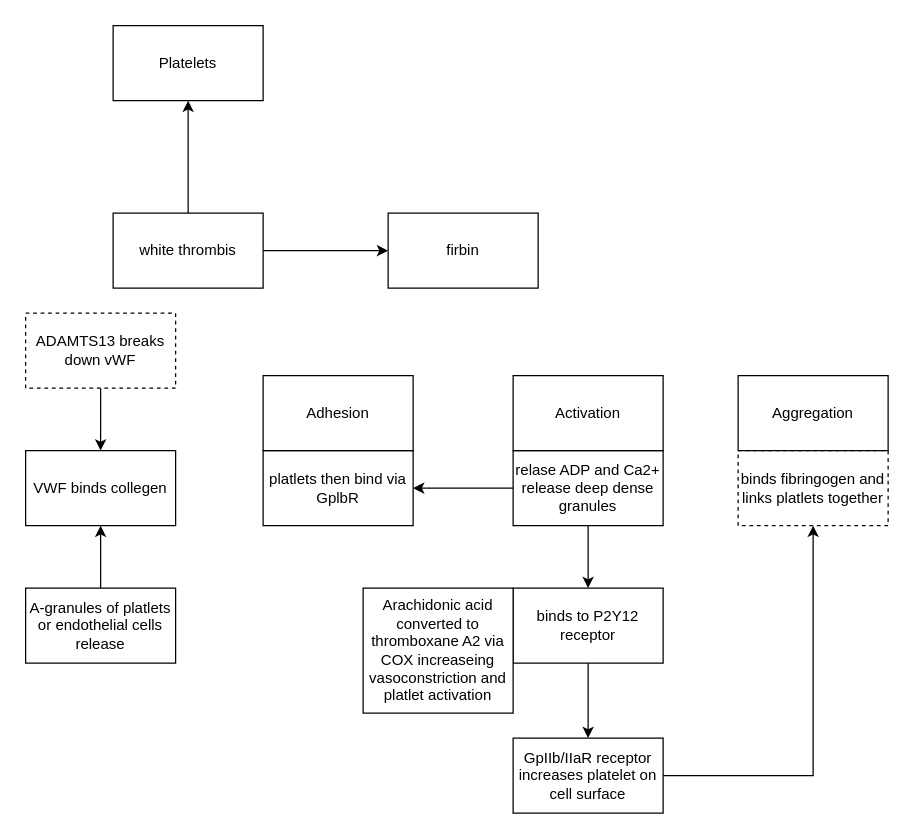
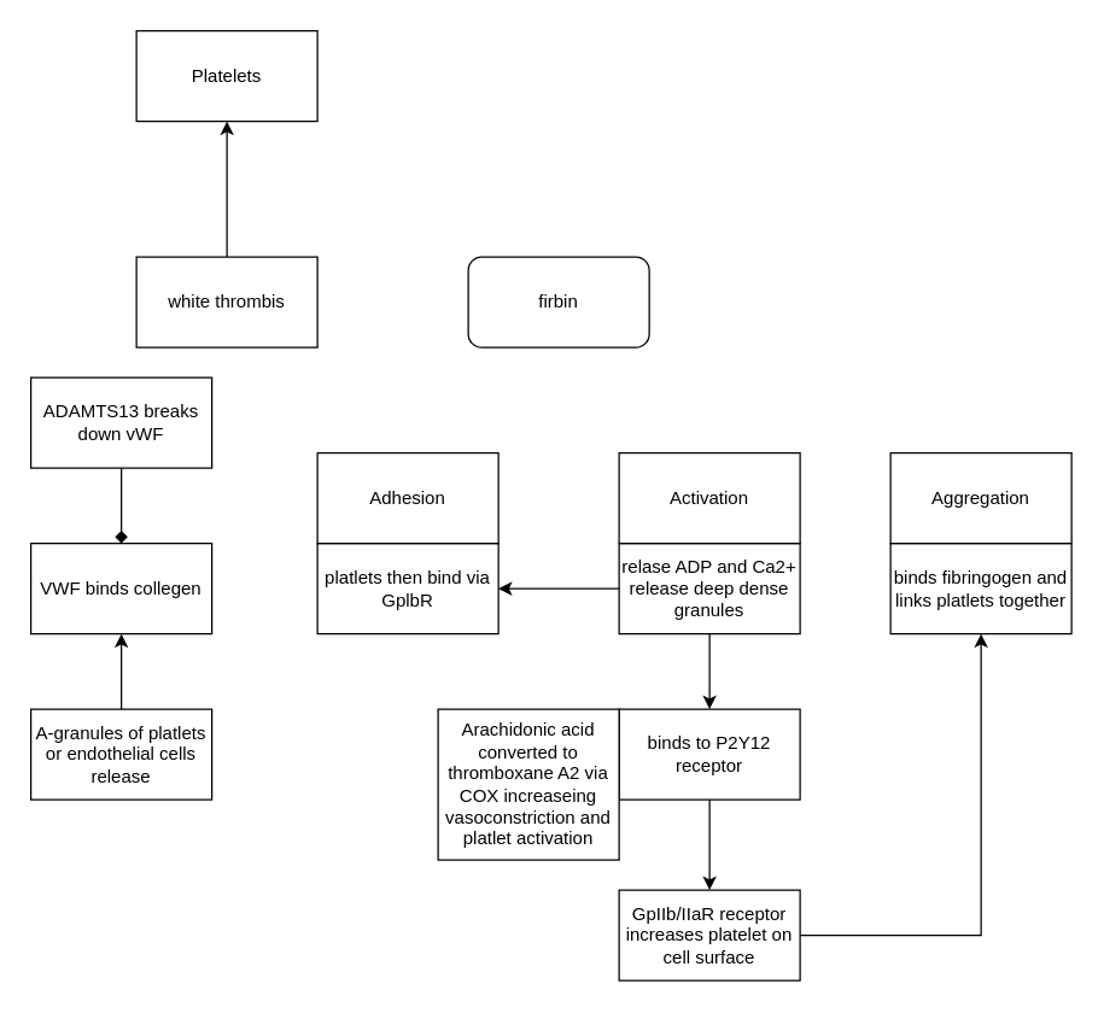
  <mxCell id="0" />
  <mxCell id="1" parent="0" />
  <mxCell id="2" value="Platelets" style="rounded=0;whiteSpace=wrap;html=1;" vertex="1" parent="1"><mxGeometry x="90" y="20" width="120" height="60" as="geometry" /></mxCell>
  <mxCell id="3" value="" style="edgeStyle=orthogonalEdgeStyle;rounded=0;orthogonalLoop=1;jettySize=auto;html=1;" edge="1" parent="1" source="5" target="2"><mxGeometry relative="1" as="geometry" /></mxCell>
- <mxCell id="4" value="" style="edgeStyle=orthogonalEdgeStyle;rounded=0;orthogonalLoop=1;jettySize=auto;html=1;" edge="1" parent="1" source="5" target="6"><mxGeometry relative="1" as="geometry" /></mxCell>
  <mxCell id="5" value="white thrombis" style="rounded=0;whiteSpace=wrap;html=1;" vertex="1" parent="1"><mxGeometry x="90" y="170" width="120" height="60" as="geometry" /></mxCell>
- <mxCell id="6" value="firbin" style="rounded=0;whiteSpace=wrap;html=1;" vertex="1" parent="1"><mxGeometry x="310" y="170" width="120" height="60" as="geometry" /></mxCell>
+ <mxCell id="6" value="firbin" style="whiteSpace=wrap;html=1;rounded=1;" vertex="1" parent="1"><mxGeometry x="310" y="170" width="120" height="60" as="geometry" /></mxCell>
  <mxCell id="7" value="VWF binds collegen" style="rounded=0;whiteSpace=wrap;html=1;" vertex="1" parent="1"><mxGeometry x="20" y="360" width="120" height="60" as="geometry" /></mxCell>
  <mxCell id="8" value="platlets then bind via GplbR" style="rounded=0;whiteSpace=wrap;html=1;" vertex="1" parent="1"><mxGeometry x="210" y="360" width="120" height="60" as="geometry" /></mxCell>
  <mxCell id="9" value="" style="edgeStyle=orthogonalEdgeStyle;rounded=0;orthogonalLoop=1;jettySize=auto;html=1;" edge="1" parent="1" source="10" target="7"><mxGeometry relative="1" as="geometry" /></mxCell>
  <mxCell id="10" value="A-granules of platlets or endothelial cells release" style="rounded=0;whiteSpace=wrap;html=1;" vertex="1" parent="1"><mxGeometry x="20" y="470" width="120" height="60" as="geometry" /></mxCell>
- <mxCell id="11" value="" style="edgeStyle=orthogonalEdgeStyle;rounded=0;orthogonalLoop=1;jettySize=auto;html=1;" edge="1" parent="1" source="12" target="7"><mxGeometry relative="1" as="geometry" /></mxCell>
- <mxCell id="12" value="ADAMTS13 breaks down vWF" style="rounded=0;whiteSpace=wrap;html=1;dashed=1;" vertex="1" parent="1"><mxGeometry x="20" y="250" width="120" height="60" as="geometry" /></mxCell>
+ <mxCell id="11" value="" style="edgeStyle=orthogonalEdgeStyle;rounded=0;orthogonalLoop=1;jettySize=auto;html=1;endArrow=diamond;" edge="1" parent="1" source="12" target="7"><mxGeometry relative="1" as="geometry" /></mxCell>
+ <mxCell id="12" value="ADAMTS13 breaks down vWF" style="rounded=0;whiteSpace=wrap;html=1;" vertex="1" parent="1"><mxGeometry x="20" y="250" width="120" height="60" as="geometry" /></mxCell>
  <mxCell id="13" value="" style="edgeStyle=orthogonalEdgeStyle;rounded=0;orthogonalLoop=1;jettySize=auto;html=1;" edge="1" parent="1" source="15" target="8"><mxGeometry relative="1" as="geometry" /></mxCell>
  <mxCell id="14" value="" style="edgeStyle=orthogonalEdgeStyle;rounded=0;orthogonalLoop=1;jettySize=auto;html=1;" edge="1" parent="1" source="15" target="19"><mxGeometry relative="1" as="geometry" /></mxCell>
  <mxCell id="15" value="relase ADP and Ca2+ release deep dense granules" style="rounded=0;whiteSpace=wrap;html=1;" vertex="1" parent="1"><mxGeometry x="410" y="360" width="120" height="60" as="geometry" /></mxCell>
  <mxCell id="16" value="Adhesion" style="rounded=0;whiteSpace=wrap;html=1;" vertex="1" parent="1"><mxGeometry x="210" y="300" width="120" height="60" as="geometry" /></mxCell>
  <mxCell id="17" value="Activation" style="rounded=0;whiteSpace=wrap;html=1;" vertex="1" parent="1"><mxGeometry x="410" y="300" width="120" height="60" as="geometry" /></mxCell>
  <mxCell id="18" value="" style="edgeStyle=orthogonalEdgeStyle;rounded=0;orthogonalLoop=1;jettySize=auto;html=1;" edge="1" parent="1" source="19" target="21"><mxGeometry relative="1" as="geometry" /></mxCell>
  <mxCell id="19" value="binds to P2Y12 receptor" style="rounded=0;whiteSpace=wrap;html=1;" vertex="1" parent="1"><mxGeometry x="410" y="470" width="120" height="60" as="geometry" /></mxCell>
  <mxCell id="20" value="" style="edgeStyle=orthogonalEdgeStyle;rounded=0;orthogonalLoop=1;jettySize=auto;html=1;" edge="1" parent="1" source="21" target="22"><mxGeometry relative="1" as="geometry" /></mxCell>
  <mxCell id="21" value="GpIIb/IIaR receptor increases platelet on cell surface" style="rounded=0;whiteSpace=wrap;html=1;" vertex="1" parent="1"><mxGeometry x="410" y="590" width="120" height="60" as="geometry" /></mxCell>
- <mxCell id="22" value="binds fibringogen and links platlets together" style="rounded=0;whiteSpace=wrap;html=1;dashed=1;" vertex="1" parent="1"><mxGeometry x="590" y="360" width="120" height="60" as="geometry" /></mxCell>
+ <mxCell id="22" value="binds fibringogen and links platlets together" style="rounded=0;whiteSpace=wrap;html=1;" vertex="1" parent="1"><mxGeometry x="590" y="360" width="120" height="60" as="geometry" /></mxCell>
  <mxCell id="23" value="Aggregation" style="rounded=0;whiteSpace=wrap;html=1;" vertex="1" parent="1"><mxGeometry x="590" y="300" width="120" height="60" as="geometry" /></mxCell>
  <mxCell id="24" value="Arachidonic acid converted to thromboxane A2 via COX increaseing vasoconstriction and platlet activation" style="rounded=0;whiteSpace=wrap;html=1;" vertex="1" parent="1"><mxGeometry x="290" y="470" width="120" height="100" as="geometry" /></mxCell>
